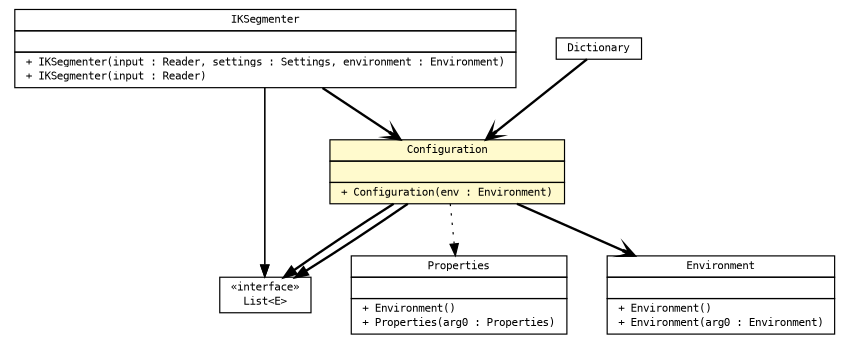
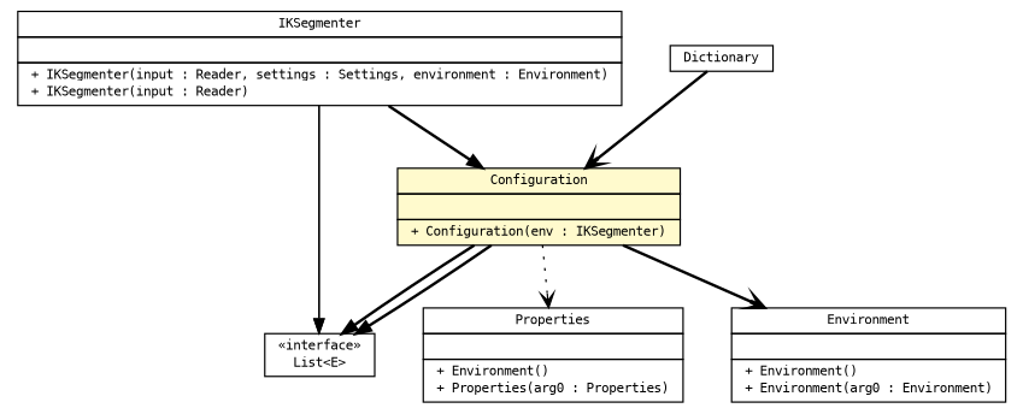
  digraph {
    fontname="DejaVu Sans Mono"
    node [fontcolor=black fontname="DejaVu Sans Mono" fontsize=9.0 shape=plaintext]
    edge [arrowhead=normal color=black fontcolor=black fontname="DejaVu Sans Mono" fontsize=10.0 headport=p labelfontname=Helvetica labelfontsize=10 style=bold tailport=p]
    n1 [label=<<table border="0" cellborder="1" cellspacing="0" cellpadding="2" port="p" href="./IKSegmenter.html"> 		<tr><td><table border="0" cellspacing="0" cellpadding="1"> 			<tr><td> IKSegmenter </td></tr> 		</table></td></tr> 		<tr><td><table border="0" cellspacing="0" cellpadding="1"> 			<tr><td align="left">  </td></tr> 		</table></td></tr> 		<tr><td><table border="0" cellspacing="0" cellpadding="1"> 			<tr><td align="left"> + IKSegmenter(input : Reader, settings : Settings, environment : Environment) </td></tr> 			<tr><td align="left"> + IKSegmenter(input : Reader) </td></tr> 		</table></td></tr> 		</table>>]
-   n2 [label=<<table border="0" cellborder="1" cellspacing="0" cellpadding="2" port="p" bgcolor="lemonChiffon" href="./Configuration.html"> 		<tr><td><table border="0" cellspacing="0" cellpadding="1"> 			<tr><td> Configuration </td></tr> 		</table></td></tr> 		<tr><td><table border="0" cellspacing="0" cellpadding="1"> 			<tr><td align="left">  </td></tr> 		</table></td></tr> 		<tr><td><table border="0" cellspacing="0" cellpadding="1"> 			<tr><td align="left"> + Configuration(env : Environment) </td></tr> 		</table></td></tr> 		</table>>]
+   n2 [label=<<table border="0" cellborder="1" cellspacing="0" cellpadding="2" port="p" bgcolor="lemonChiffon" href="./Configuration.html"> 		<tr><td><table border="0" cellspacing="0" cellpadding="1"> 			<tr><td> Configuration </td></tr> 		</table></td></tr> 		<tr><td><table border="0" cellspacing="0" cellpadding="1"> 			<tr><td align="left">  </td></tr> 		</table></td></tr> 		<tr><td><table border="0" cellspacing="0" cellpadding="1"> 			<tr><td align="left"> + Configuration(env : IKSegmenter) </td></tr> 		</table></td></tr> 		</table>>]
    n3 [label=<<table border="0" cellborder="1" cellspacing="0" cellpadding="2" port="p" href="http://java.sun.com/j2se/1.4.2/docs/api/java/util/List.html"> 		<tr><td><table border="0" cellspacing="0" cellpadding="1"> 			<tr><td> &laquo;interface&raquo; </td></tr> 			<tr><td> List&lt;E&gt; </td></tr> 		</table></td></tr> 		</table>>]
    n4 [label=<<table border="0" cellborder="1" cellspacing="0" cellpadding="2" port="p" href="http://java.sun.com/j2se/1.4.2/docs/api/java/util/Properties.html"> 		<tr><td><table border="0" cellspacing="0" cellpadding="1"> 			<tr><td> Properties </td></tr> 		</table></td></tr> 		<tr><td><table border="0" cellspacing="0" cellpadding="1"> 			<tr><td align="left">  </td></tr> 		</table></td></tr> 		<tr><td><table border="0" cellspacing="0" cellpadding="1"> 			<tr><td align="left"> + Environment() </td></tr> 			<tr><td align="left"> + Properties(arg0 : Properties) </td></tr> 		</table></td></tr> 		</table>>]
    n5 [label=<<table border="0" cellborder="1" cellspacing="0" cellpadding="2" port="p" href="http://java.sun.com/j2se/1.4.2/docs/api/org/elasticsearch/env/Environment.html"> 		<tr><td><table border="0" cellspacing="0" cellpadding="1"> 			<tr><td> Environment </td></tr> 		</table></td></tr> 		<tr><td><table border="0" cellspacing="0" cellpadding="1"> 			<tr><td align="left">  </td></tr> 		</table></td></tr> 		<tr><td><table border="0" cellspacing="0" cellpadding="1"> 			<tr><td align="left"> + Environment() </td></tr> 			<tr><td align="left"> + Environment(arg0 : Environment) </td></tr> 		</table></td></tr> 		</table>>]
    n6 [label=<<table border="0" cellborder="1" cellspacing="0" cellpadding="2" port="p" href="./Dictionary.html"> 		<tr><td><table border="0" cellspacing="0" cellpadding="1"> 			<tr><td> Dictionary </td></tr> 		</table></td></tr> 		</table>>]
-   n1 -> n2 [arrowhead=vee]
+   n1 -> n2
    n1 -> n3 [style=solid]
    n1 -> n3 [style=solid]
    n2 -> n3
    n2 -> n3
-   n2 -> n4 [style=dotted]
+   n2 -> n4 [arrowhead=vee style=dotted]
    n2 -> n5 [arrowhead=vee]
    n6 -> n2 [arrowhead=vee]
  }
